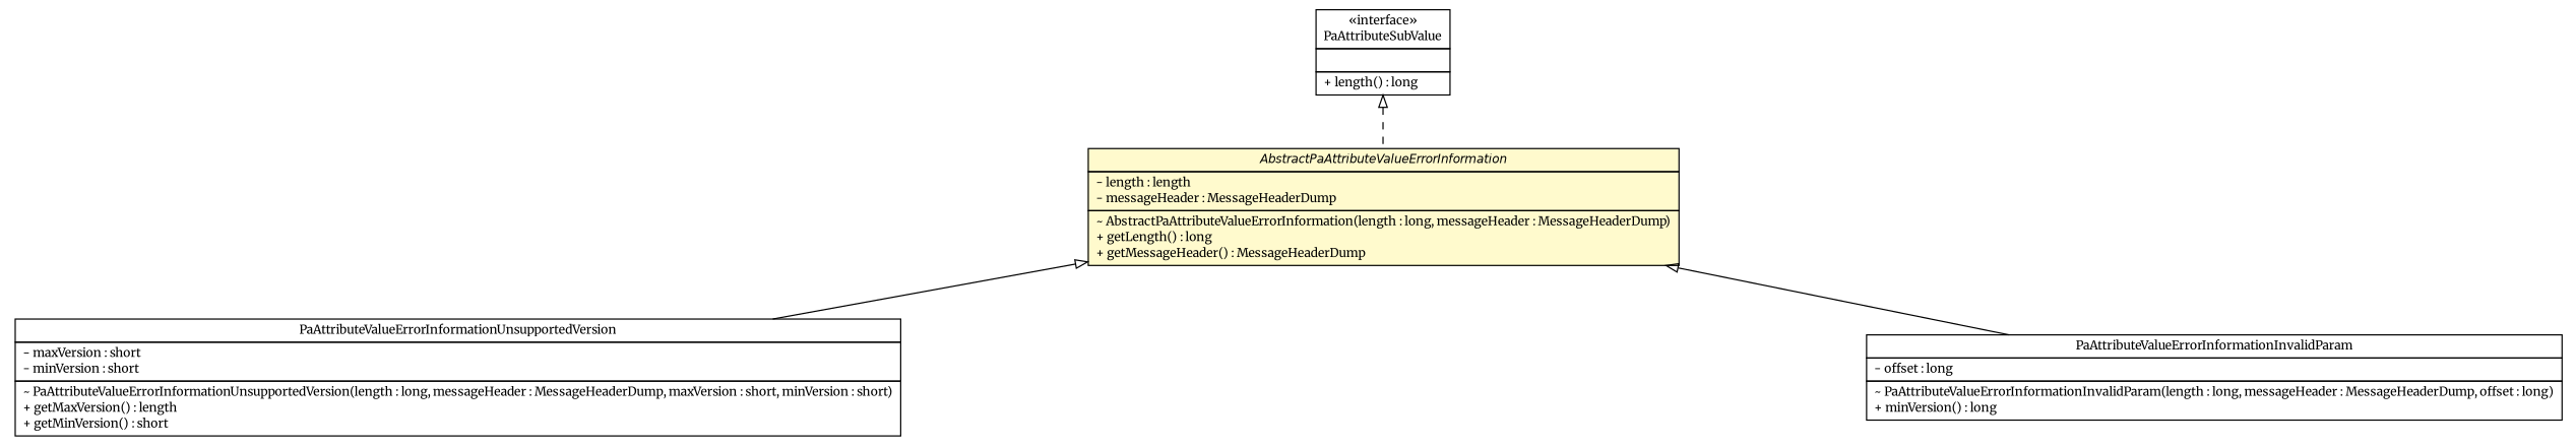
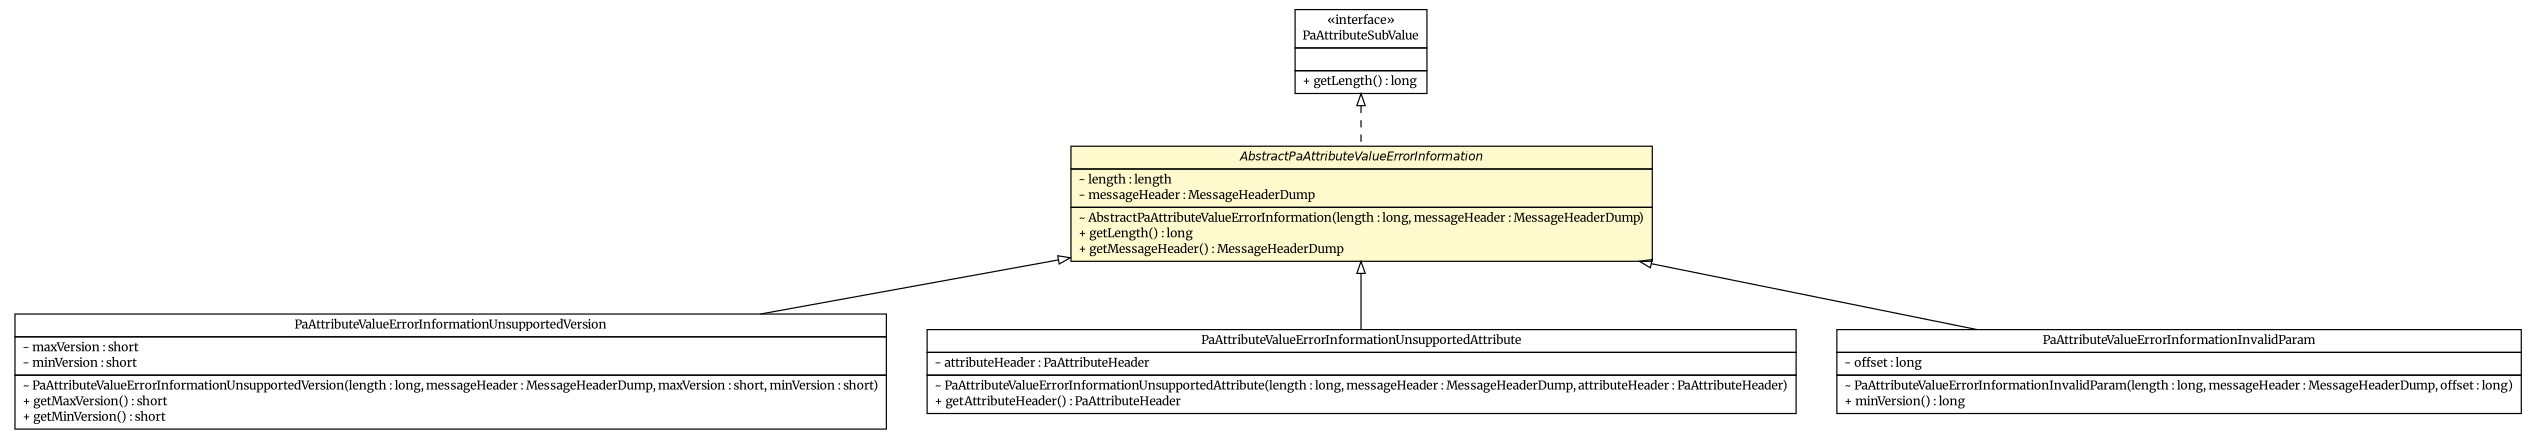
  digraph {
    fontname=Merriweather
    nodesep=0.25
    ranksep=0.5
    node [fontcolor=black fontname=Merriweather fontsize=10.0 shape=plaintext]
    edge [arrowtail=empty dir=back fontname=Merriweather fontsize=10 headport=p labelfontname=Helvetica labelfontsize=10 tailport=p]
    n1 [label=<<table title="org.ietf.nea.pa.attribute.util.AbstractPaAttributeValueErrorInformation" border="0" cellborder="1" cellspacing="0" cellpadding="2" port="p" bgcolor="lemonChiffon" href="./AbstractPaAttributeValueErrorInformation.html"> 		<tr><td><table border="0" cellspacing="0" cellpadding="1"> <tr><td align="center" balign="center"><font face="Helvetica-Oblique"> AbstractPaAttributeValueErrorInformation </font></td></tr> 		</table></td></tr> 		<tr><td><table border="0" cellspacing="0" cellpadding="1"> <tr><td align="left" balign="left"> - length : length </td></tr> <tr><td align="left" balign="left"> - messageHeader : MessageHeaderDump </td></tr> 		</table></td></tr> 		<tr><td><table border="0" cellspacing="0" cellpadding="1"> <tr><td align="left" balign="left"> ~ AbstractPaAttributeValueErrorInformation(length : long, messageHeader : MessageHeaderDump) </td></tr> <tr><td align="left" balign="left"> + getLength() : long </td></tr> <tr><td align="left" balign="left"> + getMessageHeader() : MessageHeaderDump </td></tr> 		</table></td></tr> 		</table>>]
-   n2 [label=<<table title="org.ietf.nea.pa.attribute.util.PaAttributeValueErrorInformationUnsupportedVersion" border="0" cellborder="1" cellspacing="0" cellpadding="2" port="p" href="./PaAttributeValueErrorInformationUnsupportedVersion.html"> 		<tr><td><table border="0" cellspacing="0" cellpadding="1"> <tr><td align="center" balign="center"> PaAttributeValueErrorInformationUnsupportedVersion </td></tr> 		</table></td></tr> 		<tr><td><table border="0" cellspacing="0" cellpadding="1"> <tr><td align="left" balign="left"> - maxVersion : short </td></tr> <tr><td align="left" balign="left"> - minVersion : short </td></tr> 		</table></td></tr> 		<tr><td><table border="0" cellspacing="0" cellpadding="1"> <tr><td align="left" balign="left"> ~ PaAttributeValueErrorInformationUnsupportedVersion(length : long, messageHeader : MessageHeaderDump, maxVersion : short, minVersion : short) </td></tr> <tr><td align="left" balign="left"> + getMaxVersion() : length </td></tr> <tr><td align="left" balign="left"> + getMinVersion() : short </td></tr> 		</table></td></tr> 		</table>>]
+   n2 [label=<<table title="org.ietf.nea.pa.attribute.util.PaAttributeValueErrorInformationUnsupportedVersion" border="0" cellborder="1" cellspacing="0" cellpadding="2" port="p" href="./PaAttributeValueErrorInformationUnsupportedVersion.html"> 		<tr><td><table border="0" cellspacing="0" cellpadding="1"> <tr><td align="center" balign="center"> PaAttributeValueErrorInformationUnsupportedVersion </td></tr> 		</table></td></tr> 		<tr><td><table border="0" cellspacing="0" cellpadding="1"> <tr><td align="left" balign="left"> - maxVersion : short </td></tr> <tr><td align="left" balign="left"> - minVersion : short </td></tr> 		</table></td></tr> 		<tr><td><table border="0" cellspacing="0" cellpadding="1"> <tr><td align="left" balign="left"> ~ PaAttributeValueErrorInformationUnsupportedVersion(length : long, messageHeader : MessageHeaderDump, maxVersion : short, minVersion : short) </td></tr> <tr><td align="left" balign="left"> + getMaxVersion() : short </td></tr> <tr><td align="left" balign="left"> + getMinVersion() : short </td></tr> 		</table></td></tr> 		</table>>]
+   n3 [label=<<table title="org.ietf.nea.pa.attribute.util.PaAttributeValueErrorInformationUnsupportedAttribute" border="0" cellborder="1" cellspacing="0" cellpadding="2" port="p" href="./PaAttributeValueErrorInformationUnsupportedAttribute.html"> 		<tr><td><table border="0" cellspacing="0" cellpadding="1"> <tr><td align="center" balign="center"> PaAttributeValueErrorInformationUnsupportedAttribute </td></tr> 		</table></td></tr> 		<tr><td><table border="0" cellspacing="0" cellpadding="1"> <tr><td align="left" balign="left"> - attributeHeader : PaAttributeHeader </td></tr> 		</table></td></tr> 		<tr><td><table border="0" cellspacing="0" cellpadding="1"> <tr><td align="left" balign="left"> ~ PaAttributeValueErrorInformationUnsupportedAttribute(length : long, messageHeader : MessageHeaderDump, attributeHeader : PaAttributeHeader) </td></tr> <tr><td align="left" balign="left"> + getAttributeHeader() : PaAttributeHeader </td></tr> 		</table></td></tr> 		</table>>]
    n4 [label=<<table title="org.ietf.nea.pa.attribute.util.PaAttributeValueErrorInformationInvalidParam" border="0" cellborder="1" cellspacing="0" cellpadding="2" port="p" href="./PaAttributeValueErrorInformationInvalidParam.html"> 		<tr><td><table border="0" cellspacing="0" cellpadding="1"> <tr><td align="center" balign="center"> PaAttributeValueErrorInformationInvalidParam </td></tr> 		</table></td></tr> 		<tr><td><table border="0" cellspacing="0" cellpadding="1"> <tr><td align="left" balign="left"> - offset : long </td></tr> 		</table></td></tr> 		<tr><td><table border="0" cellspacing="0" cellpadding="1"> <tr><td align="left" balign="left"> ~ PaAttributeValueErrorInformationInvalidParam(length : long, messageHeader : MessageHeaderDump, offset : long) </td></tr> <tr><td align="left" balign="left"> + minVersion() : long </td></tr> 		</table></td></tr> 		</table>>]
-   n5 [label=<<table title="org.ietf.nea.pa.attribute.util.PaAttributeSubValue" border="0" cellborder="1" cellspacing="0" cellpadding="2" port="p" href="./PaAttributeSubValue.html"> 		<tr><td><table border="0" cellspacing="0" cellpadding="1"> <tr><td align="center" balign="center"> &#171;interface&#187; </td></tr> <tr><td align="center" balign="center"> PaAttributeSubValue </td></tr> 		</table></td></tr> 		<tr><td><table border="0" cellspacing="0" cellpadding="1"> <tr><td align="left" balign="left">  </td></tr> 		</table></td></tr> 		<tr><td><table border="0" cellspacing="0" cellpadding="1"> <tr><td align="left" balign="left"> + length() : long </td></tr> 		</table></td></tr> 		</table>>]
+   n5 [label=<<table title="org.ietf.nea.pa.attribute.util.PaAttributeSubValue" border="0" cellborder="1" cellspacing="0" cellpadding="2" port="p" href="./PaAttributeSubValue.html"> 		<tr><td><table border="0" cellspacing="0" cellpadding="1"> <tr><td align="center" balign="center"> &#171;interface&#187; </td></tr> <tr><td align="center" balign="center"> PaAttributeSubValue </td></tr> 		</table></td></tr> 		<tr><td><table border="0" cellspacing="0" cellpadding="1"> <tr><td align="left" balign="left">  </td></tr> 		</table></td></tr> 		<tr><td><table border="0" cellspacing="0" cellpadding="1"> <tr><td align="left" balign="left"> + getLength() : long </td></tr> 		</table></td></tr> 		</table>>]
    n1 -> n2
+   n1 -> n3
    n1 -> n4
    n5 -> n1 [style=dashed]
  }
